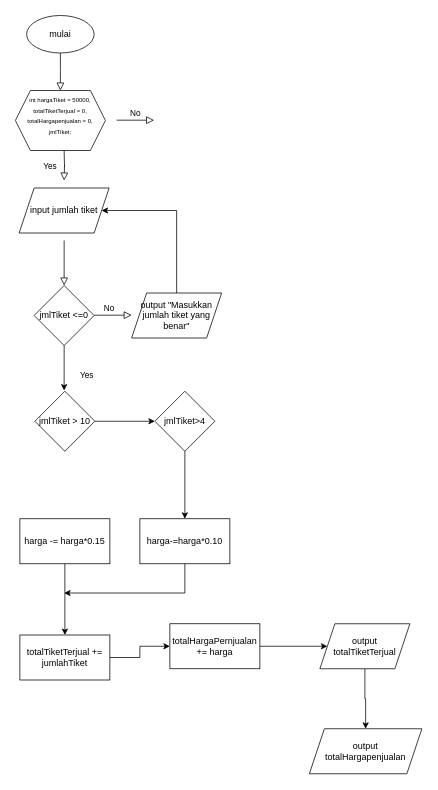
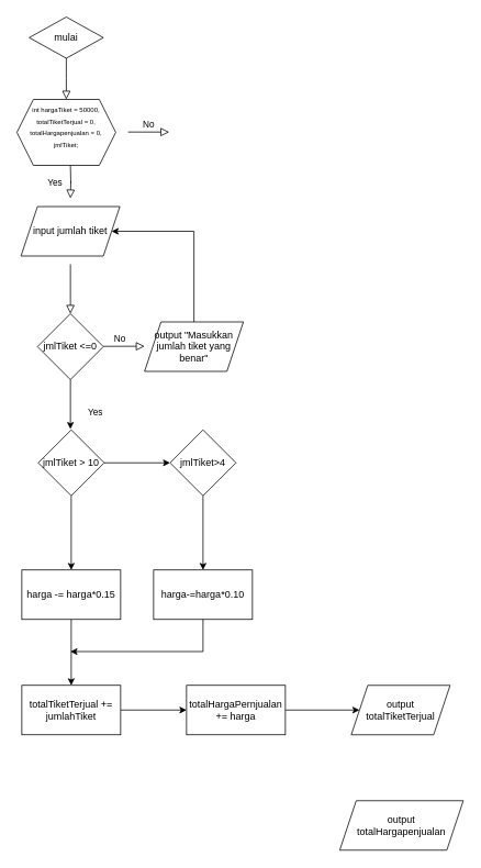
  <mxCell id="0" />
  <mxCell id="1" parent="0" />
  <mxCell id="2" value="" style="rounded=0;html=1;jettySize=auto;orthogonalLoop=1;fontSize=11;endArrow=block;endFill=0;endSize=8;strokeWidth=1;shadow=0;labelBackgroundColor=none;edgeStyle=orthogonalEdgeStyle;exitX=0.5;exitY=1;exitDx=0;exitDy=0;" parent="1" source="7" edge="1"><mxGeometry relative="1" as="geometry"><mxPoint x="85" y="70" as="sourcePoint" /><mxPoint x="80" y="120" as="targetPoint" /></mxGeometry></mxCell>
  <mxCell id="3" value="Yes" style="rounded=0;html=1;jettySize=auto;orthogonalLoop=1;fontSize=11;endArrow=block;endFill=0;endSize=8;strokeWidth=1;shadow=0;labelBackgroundColor=none;edgeStyle=orthogonalEdgeStyle;" parent="1" edge="1"><mxGeometry y="20" relative="1" as="geometry"><mxPoint as="offset" /><mxPoint x="85" y="200" as="sourcePoint" /><mxPoint x="85" y="240" as="targetPoint" /></mxGeometry></mxCell>
  <mxCell id="4" value="No" style="edgeStyle=orthogonalEdgeStyle;rounded=0;html=1;jettySize=auto;orthogonalLoop=1;fontSize=11;endArrow=block;endFill=0;endSize=8;strokeWidth=1;shadow=0;labelBackgroundColor=none;" parent="1" edge="1"><mxGeometry y="10" relative="1" as="geometry"><mxPoint as="offset" /><mxPoint x="155" y="159.55" as="sourcePoint" /><mxPoint x="205" y="159.609" as="targetPoint" /></mxGeometry></mxCell>
  <mxCell id="5" value="No" style="rounded=0;html=1;jettySize=auto;orthogonalLoop=1;fontSize=11;endArrow=block;endFill=0;endSize=8;strokeWidth=1;shadow=0;labelBackgroundColor=none;edgeStyle=orthogonalEdgeStyle;" parent="1" edge="1"><mxGeometry x="1" y="67" relative="1" as="geometry"><mxPoint x="-7" y="30" as="offset" /><mxPoint x="85" y="320" as="sourcePoint" /><mxPoint x="85" y="380" as="targetPoint" /></mxGeometry></mxCell>
  <mxCell id="6" value="Yes" style="edgeStyle=orthogonalEdgeStyle;rounded=0;html=1;jettySize=auto;orthogonalLoop=1;fontSize=11;endArrow=block;endFill=0;endSize=8;strokeWidth=1;shadow=0;labelBackgroundColor=none;" parent="1" edge="1"><mxGeometry x="-1" y="-81" relative="1" as="geometry"><mxPoint x="-10" y="-1" as="offset" /><mxPoint x="124.996" y="419.609" as="sourcePoint" /><mxPoint x="175.07" y="419.55" as="targetPoint" /></mxGeometry></mxCell>
- <mxCell id="7" value="mulai" style="ellipse;whiteSpace=wrap;html=1;" vertex="1" parent="1"><mxGeometry x="35" y="20" width="90" height="50" as="geometry" /></mxCell>
+ <mxCell id="7" value="mulai" style="rhombus;whiteSpace=wrap;html=1;" vertex="1" parent="1"><mxGeometry x="35" y="20" width="90" height="50" as="geometry" /></mxCell>
  <mxCell id="8" value="&lt;div style=&quot;&quot;&gt;&lt;span style=&quot;font-size: 8px; background-color: initial;&quot;&gt;int hargaTiket = 50000, totalTiketTerjual = 0, totalHargapenjualan = 0, jmlTiket;&lt;/span&gt;&lt;/div&gt;&lt;div&gt;&lt;br&gt;&lt;/div&gt;" style="shape=hexagon;perimeter=hexagonPerimeter2;whiteSpace=wrap;html=1;fixedSize=1;" vertex="1" parent="1"><mxGeometry x="20" y="120" width="120" height="80" as="geometry" /></mxCell>
  <mxCell id="9" value="jmlTiket &amp;lt;=0" style="rhombus;whiteSpace=wrap;html=1;" vertex="1" parent="1"><mxGeometry x="45" y="380" width="80" height="80" as="geometry" /></mxCell>
  <mxCell id="10" value="input jumlah tiket" style="shape=parallelogram;perimeter=parallelogramPerimeter;whiteSpace=wrap;html=1;fixedSize=1;" vertex="1" parent="1"><mxGeometry x="25" y="250" width="120" height="60" as="geometry" /></mxCell>
  <mxCell id="11" value="output &quot;Masukkan jumlah tiket yang benar&quot;" style="shape=parallelogram;perimeter=parallelogramPerimeter;whiteSpace=wrap;html=1;fixedSize=1;" vertex="1" parent="1"><mxGeometry x="175" y="390" width="120" height="60" as="geometry" /></mxCell>
  <mxCell id="12" value="" style="endArrow=classic;html=1;rounded=0;exitX=0.5;exitY=0;exitDx=0;exitDy=0;" edge="1" parent="1" source="11" target="10"><mxGeometry width="50" height="50" relative="1" as="geometry"><mxPoint x="235" y="370" as="sourcePoint" /><mxPoint x="235" y="240" as="targetPoint" /><Array as="points"><mxPoint x="235" y="280" /></Array></mxGeometry></mxCell>
  <mxCell id="13" value="" style="endArrow=classic;html=1;rounded=0;exitX=0.5;exitY=1;exitDx=0;exitDy=0;" edge="1" parent="1" source="9"><mxGeometry width="50" height="50" relative="1" as="geometry"><mxPoint x="95" y="510" as="sourcePoint" /><mxPoint x="85" y="520" as="targetPoint" /></mxGeometry></mxCell>
  <mxCell id="14" value="" style="edgeStyle=orthogonalEdgeStyle;rounded=0;orthogonalLoop=1;jettySize=auto;html=1;" edge="1" parent="1" source="16" target="18"><mxGeometry relative="1" as="geometry" /></mxCell>
+ <mxCell id="15" value="" style="edgeStyle=orthogonalEdgeStyle;rounded=0;orthogonalLoop=1;jettySize=auto;html=1;" edge="1" parent="1" source="16" target="21"><mxGeometry relative="1" as="geometry" /></mxCell>
  <mxCell id="16" value="jmlTiket &amp;gt; 10" style="rhombus;whiteSpace=wrap;html=1;" vertex="1" parent="1"><mxGeometry x="46" y="521" width="80" height="80" as="geometry" /></mxCell>
  <mxCell id="17" value="" style="edgeStyle=orthogonalEdgeStyle;rounded=0;orthogonalLoop=1;jettySize=auto;html=1;" edge="1" parent="1" source="18" target="19"><mxGeometry relative="1" as="geometry" /></mxCell>
  <mxCell id="18" value="jmlTiket&amp;gt;4" style="rhombus;whiteSpace=wrap;html=1;" vertex="1" parent="1"><mxGeometry x="206" y="521" width="80" height="80" as="geometry" /></mxCell>
  <mxCell id="19" value="harga-=harga*0.10" style="whiteSpace=wrap;html=1;" vertex="1" parent="1"><mxGeometry x="186" y="691" width="120" height="60" as="geometry" /></mxCell>
  <mxCell id="20" value="" style="edgeStyle=orthogonalEdgeStyle;rounded=0;orthogonalLoop=1;jettySize=auto;html=1;" edge="1" parent="1" source="21" target="23"><mxGeometry relative="1" as="geometry" /></mxCell>
  <mxCell id="21" value="harga -= harga*0.15" style="whiteSpace=wrap;html=1;" vertex="1" parent="1"><mxGeometry x="26" y="691" width="120" height="60" as="geometry" /></mxCell>
  <mxCell id="22" value="" style="edgeStyle=orthogonalEdgeStyle;rounded=0;orthogonalLoop=1;jettySize=auto;html=1;" edge="1" parent="1" source="23" target="26"><mxGeometry relative="1" as="geometry" /></mxCell>
- <mxCell id="23" value="totalTiketTerjual += jumlahTiket" style="whiteSpace=wrap;html=1;" vertex="1" parent="1"><mxGeometry x="26" y="846" width="120" height="60" as="geometry" /></mxCell>
+ <mxCell id="23" value="totalTiketTerjual += jumlahTiket" style="whiteSpace=wrap;html=1;" vertex="1" parent="1"><mxGeometry x="26" y="831" width="120" height="60" as="geometry" /></mxCell>
  <mxCell id="24" value="" style="endArrow=classic;html=1;rounded=0;exitX=0.5;exitY=1;exitDx=0;exitDy=0;" edge="1" parent="1" source="19"><mxGeometry width="50" height="50" relative="1" as="geometry"><mxPoint x="245" y="800" as="sourcePoint" /><mxPoint x="85" y="790" as="targetPoint" /><Array as="points"><mxPoint x="246" y="790" /></Array></mxGeometry></mxCell>
  <mxCell id="25" value="" style="edgeStyle=orthogonalEdgeStyle;rounded=0;orthogonalLoop=1;jettySize=auto;html=1;" edge="1" parent="1" source="26" target="28"><mxGeometry relative="1" as="geometry" /></mxCell>
  <mxCell id="26" value="totalHargaPernjualan += harga" style="whiteSpace=wrap;html=1;" vertex="1" parent="1"><mxGeometry x="226" y="831" width="120" height="60" as="geometry" /></mxCell>
- <mxCell id="27" value="" style="edgeStyle=orthogonalEdgeStyle;rounded=0;orthogonalLoop=1;jettySize=auto;html=1;" edge="1" parent="1" source="28" target="29"><mxGeometry relative="1" as="geometry" /></mxCell>
  <mxCell id="28" value="output totalTiketTerjual" style="shape=parallelogram;perimeter=parallelogramPerimeter;whiteSpace=wrap;html=1;fixedSize=1;" vertex="1" parent="1"><mxGeometry x="426" y="831" width="120" height="60" as="geometry" /></mxCell>
  <mxCell id="29" value="&lt;div&gt;output&lt;/div&gt;totalHargapenjualan" style="shape=parallelogram;perimeter=parallelogramPerimeter;whiteSpace=wrap;html=1;fixedSize=1;" vertex="1" parent="1"><mxGeometry x="412" y="971" width="150" height="60" as="geometry" /></mxCell>
